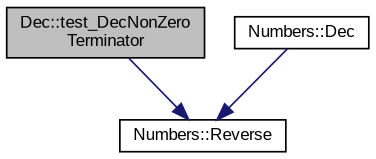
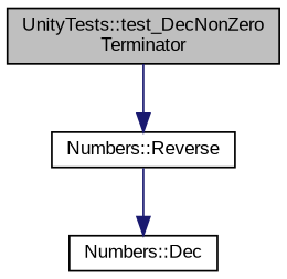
  digraph {
    fontname="Liberation Sans"
    rankdir=TB
    node [color=black fillcolor=white fontname="Liberation Sans" fontsize=10 shape=record style=filled]
    edge [color=midnightblue fontname="Liberation Sans" fontsize=10 labelfontname=Helvetica labelfontsize=10 style=solid]
-   n1 [fillcolor=grey75 fontcolor=black height=0.2 label="Dec::test_DecNonZero\lTerminator" width=0.4]
+   n1 [fillcolor=grey75 fontcolor=black height=0.2 label="UnityTests::test_DecNonZero\lTerminator" width=0.4]
    n2 [height=0.2 label="Numbers::Reverse" width=0.4]
    n3 [height=0.2 label="Numbers::Dec" width=0.4]
    n1 -> n2
-   n3 -> n2
+   n2 -> n3
  }
